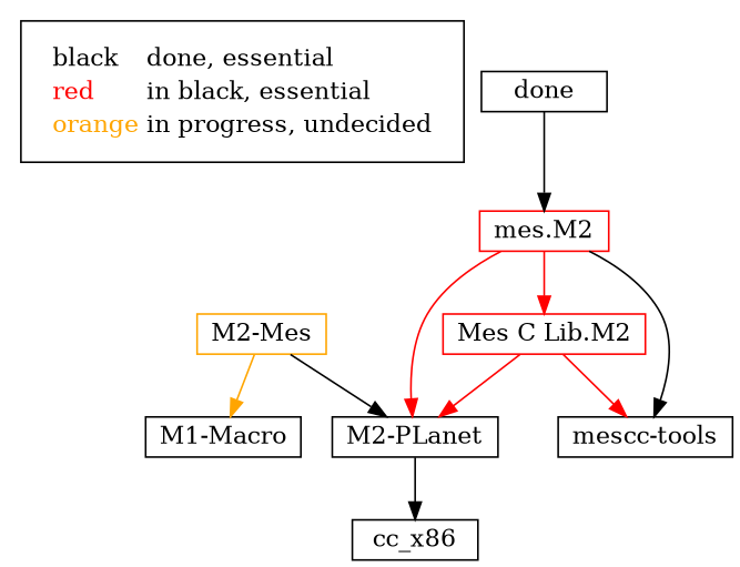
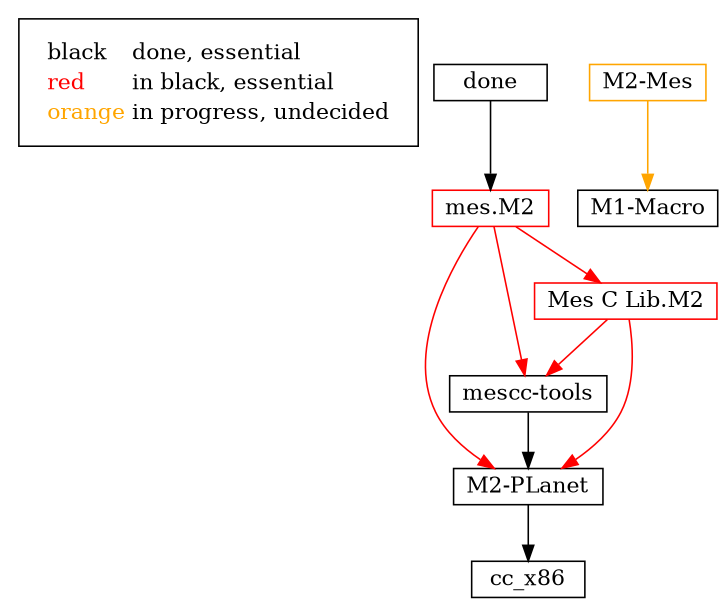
  digraph {
    node [shape=box]
    edge [color=red1]
    n1 [height=0.25 label=<<table border="0" cellpadding="2" cellspacing="0" cellborder="0">       <tr><td align="left"><font color="black">black</font></td><td align="left">done, essential</td></tr> <!--       <tr><td align="left"><font color="cyan3">cyan</font></td><td align="left">done, optional</td></tr>       <tr><td align="left"><font color="green3">green</font></td><td align="left">done, undecided</td></tr> !-->       <tr><td align="left"><font color="red1">red</font></td><td align="left">in black, essential</td></tr>       <tr><td align="left"><font color="orange">orange</font></td><td align="left">in progress, undecided</td></tr>       </table>> shape=plaintext width=1]
    n2 [color=black height=0.25 label=cc_x86 width=1]
    "M1-Macro" [height=0.25 width=1]
    n4 [color=black height=0.25 label="M2-PLanet" width=1]
    n5 [color=orange height=0.25 label="M2-Mes" width=1]
    n6 [color=black height=0.25 label="mescc-tools" width=1]
    n7 [color=red1 height=0.25 label="Mes C Lib.M2" width=1]
    n8 [color=red1 height=0.25 label="mes.M2" width=1]
    n9 [height=0.25 label=done width=1]
    subgraph cluster_1 {
      n1
    }
    n4 -> n2 [color=black height=0.25]
    n5 -> "M1-Macro" [color=orange height=0.25]
-   n5 -> n4 [color=black height=0.25]
+   n6 -> n4 [color=black height=0.25]
    n7 -> n4 [height=0.25]
    n7 -> n6 [height=0.25]
    n8 -> n4 [height=0.25]
-   n8 -> n6 [color=black height=0.25]
+   n8 -> n6 [height=0.25]
    n8 -> n7 [height=0.25]
    n9 -> n8 [color=black height=0.25]
  }
